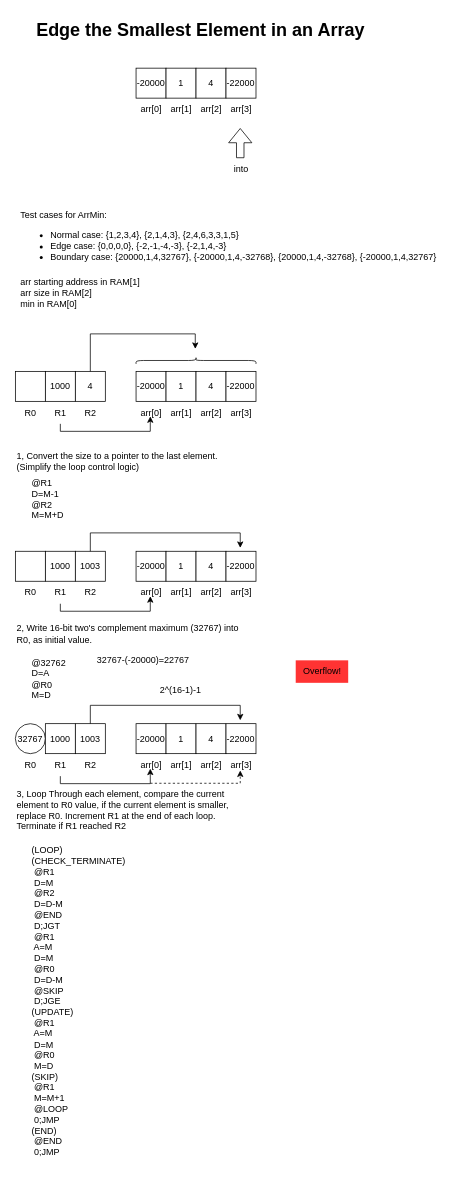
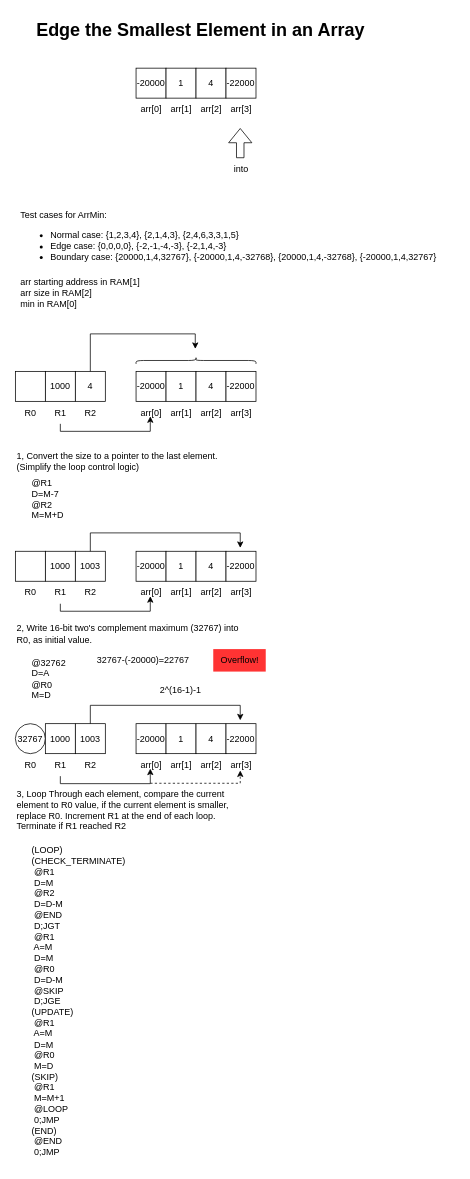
  <mxCell id="0" />
  <mxCell id="1" parent="0" />
  <mxCell id="2" value="Edge the Smallest Element in an Array&amp;nbsp;" style="text;html=1;align=center;verticalAlign=middle;resizable=0;points=[];autosize=1;strokeColor=none;fillColor=none;fontSize=24;fontStyle=1" vertex="1" parent="1"><mxGeometry x="40" y="20" width="460" height="40" as="geometry" /></mxCell>
  <mxCell id="3" value="arr[0]" style="text;html=1;align=center;verticalAlign=middle;resizable=0;points=[];autosize=1;strokeColor=none;fillColor=none;" vertex="1" parent="1"><mxGeometry x="176" y="130" width="50" height="30" as="geometry" /></mxCell>
  <mxCell id="4" value="-20000" style="whiteSpace=wrap;html=1;aspect=fixed;" vertex="1" parent="1"><mxGeometry x="181" y="90" width="40" height="40" as="geometry" /></mxCell>
  <mxCell id="5" value="1" style="whiteSpace=wrap;html=1;aspect=fixed;" vertex="1" parent="1"><mxGeometry x="221" y="90" width="40" height="40" as="geometry" /></mxCell>
  <mxCell id="6" value="4" style="whiteSpace=wrap;html=1;aspect=fixed;" vertex="1" parent="1"><mxGeometry x="261" y="90" width="40" height="40" as="geometry" /></mxCell>
  <mxCell id="7" value="-22000" style="whiteSpace=wrap;html=1;aspect=fixed;" vertex="1" parent="1"><mxGeometry x="301" y="90" width="40" height="40" as="geometry" /></mxCell>
  <mxCell id="8" value="arr[1]" style="text;html=1;align=center;verticalAlign=middle;resizable=0;points=[];autosize=1;strokeColor=none;fillColor=none;" vertex="1" parent="1"><mxGeometry x="216" y="130" width="50" height="30" as="geometry" /></mxCell>
  <mxCell id="9" value="arr[2]" style="text;html=1;align=center;verticalAlign=middle;resizable=0;points=[];autosize=1;strokeColor=none;fillColor=none;" vertex="1" parent="1"><mxGeometry x="256" y="130" width="50" height="30" as="geometry" /></mxCell>
  <mxCell id="10" value="arr[3]" style="text;html=1;align=center;verticalAlign=middle;resizable=0;points=[];autosize=1;strokeColor=none;fillColor=none;" vertex="1" parent="1"><mxGeometry x="296" y="130" width="50" height="30" as="geometry" /></mxCell>
  <mxCell id="11" value="" style="shape=flexArrow;endArrow=classic;html=1;rounded=0;" edge="1" parent="1"><mxGeometry width="50" height="50" relative="1" as="geometry"><mxPoint x="320" y="210" as="sourcePoint" /><mxPoint x="320" y="170" as="targetPoint" /></mxGeometry></mxCell>
  <mxCell id="12" value="into" style="text;html=1;align=center;verticalAlign=middle;resizable=0;points=[];autosize=1;strokeColor=none;fillColor=none;" vertex="1" parent="1"><mxGeometry x="301" y="210" width="40" height="30" as="geometry" /></mxCell>
  <mxCell id="13" value="Test cases for ArrMin:&lt;br&gt;&lt;ul&gt;&lt;li&gt;Normal case: {1,2,3,4}, {2,1,4,3}, {2,4,6,3,3,1,5}&lt;/li&gt;&lt;li&gt;Edge case: {0,0,0,0}, {-2,-1,-4,-3}, {-2,1,4,-3}&lt;/li&gt;&lt;li&gt;Boundary case: {20000,1,4,32767}, {-20000,1,4,-32768}, {20000,1,4,-32768}, {-20000,1,4,32767}&lt;/li&gt;&lt;/ul&gt;" style="text;html=1;align=left;verticalAlign=middle;resizable=0;points=[];autosize=1;strokeColor=none;fillColor=none;" vertex="1" parent="1"><mxGeometry x="25" y="270" width="580" height="100" as="geometry" /></mxCell>
  <mxCell id="14" value="arr starting address in RAM[1]&lt;br&gt;arr size in RAM[2]&lt;br&gt;min in RAM[0]" style="text;html=1;align=left;verticalAlign=middle;resizable=0;points=[];autosize=1;strokeColor=none;fillColor=none;" vertex="1" parent="1"><mxGeometry x="25" y="360" width="180" height="60" as="geometry" /></mxCell>
  <mxCell id="15" value="arr[0]" style="text;html=1;align=center;verticalAlign=middle;resizable=0;points=[];autosize=1;strokeColor=none;fillColor=none;" vertex="1" parent="1"><mxGeometry x="176" y="534.5" width="50" height="30" as="geometry" /></mxCell>
  <mxCell id="16" value="-20000" style="whiteSpace=wrap;html=1;aspect=fixed;" vertex="1" parent="1"><mxGeometry x="181" y="494.5" width="40" height="40" as="geometry" /></mxCell>
  <mxCell id="17" value="1" style="whiteSpace=wrap;html=1;aspect=fixed;" vertex="1" parent="1"><mxGeometry x="221" y="494.5" width="40" height="40" as="geometry" /></mxCell>
  <mxCell id="18" value="4" style="whiteSpace=wrap;html=1;aspect=fixed;" vertex="1" parent="1"><mxGeometry x="261" y="494.5" width="40" height="40" as="geometry" /></mxCell>
  <mxCell id="19" value="-22000" style="whiteSpace=wrap;html=1;aspect=fixed;" vertex="1" parent="1"><mxGeometry x="301" y="494.5" width="40" height="40" as="geometry" /></mxCell>
  <mxCell id="20" value="arr[1]" style="text;html=1;align=center;verticalAlign=middle;resizable=0;points=[];autosize=1;strokeColor=none;fillColor=none;" vertex="1" parent="1"><mxGeometry x="216" y="534.5" width="50" height="30" as="geometry" /></mxCell>
  <mxCell id="21" value="arr[2]" style="text;html=1;align=center;verticalAlign=middle;resizable=0;points=[];autosize=1;strokeColor=none;fillColor=none;" vertex="1" parent="1"><mxGeometry x="256" y="534.5" width="50" height="30" as="geometry" /></mxCell>
  <mxCell id="22" value="arr[3]" style="text;html=1;align=center;verticalAlign=middle;resizable=0;points=[];autosize=1;strokeColor=none;fillColor=none;" vertex="1" parent="1"><mxGeometry x="296" y="534.5" width="50" height="30" as="geometry" /></mxCell>
  <mxCell id="23" value="" style="whiteSpace=wrap;html=1;aspect=fixed;" vertex="1" parent="1"><mxGeometry x="20" y="494.5" width="40" height="40" as="geometry" /></mxCell>
  <mxCell id="24" value="1000" style="whiteSpace=wrap;html=1;aspect=fixed;" vertex="1" parent="1"><mxGeometry x="60" y="494.5" width="40" height="40" as="geometry" /></mxCell>
  <mxCell id="25" value="4" style="whiteSpace=wrap;html=1;aspect=fixed;" vertex="1" parent="1"><mxGeometry x="100" y="494.5" width="40" height="40" as="geometry" /></mxCell>
  <mxCell id="26" value="R0" style="text;html=1;align=center;verticalAlign=middle;resizable=0;points=[];autosize=1;strokeColor=none;fillColor=none;" vertex="1" parent="1"><mxGeometry x="20" y="534.5" width="40" height="30" as="geometry" /></mxCell>
  <mxCell id="27" value="R1" style="text;html=1;align=center;verticalAlign=middle;resizable=0;points=[];autosize=1;strokeColor=none;fillColor=none;" vertex="1" parent="1"><mxGeometry x="60" y="534.5" width="40" height="30" as="geometry" /></mxCell>
  <mxCell id="28" value="R2" style="text;html=1;align=center;verticalAlign=middle;resizable=0;points=[];autosize=1;strokeColor=none;fillColor=none;" vertex="1" parent="1"><mxGeometry x="100" y="534.5" width="40" height="30" as="geometry" /></mxCell>
  <mxCell id="29" value="" style="endArrow=classic;html=1;rounded=0;" edge="1" parent="1" source="27"><mxGeometry width="50" height="50" relative="1" as="geometry"><mxPoint x="120" y="554.5" as="sourcePoint" /><mxPoint x="200" y="554.5" as="targetPoint" /><Array as="points"><mxPoint x="80" y="574.5" /><mxPoint x="200" y="574.5" /></Array></mxGeometry></mxCell>
  <mxCell id="30" value="" style="shape=curlyBracket;whiteSpace=wrap;html=1;rounded=1;flipH=1;labelPosition=right;verticalLabelPosition=middle;align=left;verticalAlign=middle;rotation=-90;" vertex="1" parent="1"><mxGeometry x="256.5" y="400" width="9" height="160" as="geometry" /></mxCell>
  <mxCell id="31" value="" style="endArrow=classic;html=1;rounded=0;exitX=0.5;exitY=0;exitDx=0;exitDy=0;" edge="1" parent="1" source="25"><mxGeometry width="50" height="50" relative="1" as="geometry"><mxPoint x="190" y="564.5" as="sourcePoint" /><mxPoint x="260" y="464.5" as="targetPoint" /><Array as="points"><mxPoint x="120" y="444.5" /><mxPoint x="260" y="444.5" /></Array></mxGeometry></mxCell>
  <mxCell id="32" value="1, Convert the size to a pointer to the last element. (Simplify the loop control logic)" style="text;html=1;strokeColor=none;fillColor=none;align=left;verticalAlign=middle;whiteSpace=wrap;rounded=0;" vertex="1" parent="1"><mxGeometry x="20" y="600" width="310" height="30" as="geometry" /></mxCell>
- <mxCell id="33" value="@R1&lt;br&gt;D=M-1&lt;br&gt;@R2&lt;br&gt;M=M+D" style="text;html=1;align=left;verticalAlign=middle;resizable=0;points=[];autosize=1;strokeColor=none;fillColor=none;" vertex="1" parent="1"><mxGeometry x="40" y="630" width="70" height="70" as="geometry" /></mxCell>
+ <mxCell id="33" value="@R1&lt;br&gt;D=M-7&lt;br&gt;@R2&lt;br&gt;M=M+D" style="text;html=1;align=left;verticalAlign=middle;resizable=0;points=[];autosize=1;strokeColor=none;fillColor=none;" vertex="1" parent="1"><mxGeometry x="40" y="630" width="70" height="70" as="geometry" /></mxCell>
  <mxCell id="34" value="arr[0]" style="text;html=1;align=center;verticalAlign=middle;resizable=0;points=[];autosize=1;strokeColor=none;fillColor=none;" vertex="1" parent="1"><mxGeometry x="176" y="774.5" width="50" height="30" as="geometry" /></mxCell>
  <mxCell id="35" value="-20000" style="whiteSpace=wrap;html=1;aspect=fixed;" vertex="1" parent="1"><mxGeometry x="181" y="734.5" width="40" height="40" as="geometry" /></mxCell>
  <mxCell id="36" value="1" style="whiteSpace=wrap;html=1;aspect=fixed;" vertex="1" parent="1"><mxGeometry x="221" y="734.5" width="40" height="40" as="geometry" /></mxCell>
  <mxCell id="37" value="4" style="whiteSpace=wrap;html=1;aspect=fixed;" vertex="1" parent="1"><mxGeometry x="261" y="734.5" width="40" height="40" as="geometry" /></mxCell>
  <mxCell id="38" value="-22000" style="whiteSpace=wrap;html=1;aspect=fixed;" vertex="1" parent="1"><mxGeometry x="301" y="734.5" width="40" height="40" as="geometry" /></mxCell>
  <mxCell id="39" value="arr[1]" style="text;html=1;align=center;verticalAlign=middle;resizable=0;points=[];autosize=1;strokeColor=none;fillColor=none;" vertex="1" parent="1"><mxGeometry x="216" y="774.5" width="50" height="30" as="geometry" /></mxCell>
  <mxCell id="40" value="arr[2]" style="text;html=1;align=center;verticalAlign=middle;resizable=0;points=[];autosize=1;strokeColor=none;fillColor=none;" vertex="1" parent="1"><mxGeometry x="256" y="774.5" width="50" height="30" as="geometry" /></mxCell>
  <mxCell id="41" value="arr[3]" style="text;html=1;align=center;verticalAlign=middle;resizable=0;points=[];autosize=1;strokeColor=none;fillColor=none;" vertex="1" parent="1"><mxGeometry x="296" y="774.5" width="50" height="30" as="geometry" /></mxCell>
  <mxCell id="42" value="" style="whiteSpace=wrap;html=1;aspect=fixed;" vertex="1" parent="1"><mxGeometry x="20" y="734.5" width="40" height="40" as="geometry" /></mxCell>
  <mxCell id="43" value="1000" style="whiteSpace=wrap;html=1;aspect=fixed;" vertex="1" parent="1"><mxGeometry x="60" y="734.5" width="40" height="40" as="geometry" /></mxCell>
  <mxCell id="44" value="1003" style="whiteSpace=wrap;html=1;aspect=fixed;" vertex="1" parent="1"><mxGeometry x="100" y="734.5" width="40" height="40" as="geometry" /></mxCell>
  <mxCell id="45" value="R0" style="text;html=1;align=center;verticalAlign=middle;resizable=0;points=[];autosize=1;strokeColor=none;fillColor=none;" vertex="1" parent="1"><mxGeometry x="20" y="774.5" width="40" height="30" as="geometry" /></mxCell>
  <mxCell id="46" value="R1" style="text;html=1;align=center;verticalAlign=middle;resizable=0;points=[];autosize=1;strokeColor=none;fillColor=none;" vertex="1" parent="1"><mxGeometry x="60" y="774.5" width="40" height="30" as="geometry" /></mxCell>
  <mxCell id="47" value="R2" style="text;html=1;align=center;verticalAlign=middle;resizable=0;points=[];autosize=1;strokeColor=none;fillColor=none;" vertex="1" parent="1"><mxGeometry x="100" y="774.5" width="40" height="30" as="geometry" /></mxCell>
  <mxCell id="48" value="" style="endArrow=classic;html=1;rounded=0;" edge="1" parent="1" source="46"><mxGeometry width="50" height="50" relative="1" as="geometry"><mxPoint x="120" y="794.5" as="sourcePoint" /><mxPoint x="200" y="794.5" as="targetPoint" /><Array as="points"><mxPoint x="80" y="814.5" /><mxPoint x="200" y="814.5" /></Array></mxGeometry></mxCell>
  <mxCell id="49" value="" style="endArrow=classic;html=1;rounded=0;exitX=0.5;exitY=0;exitDx=0;exitDy=0;" edge="1" parent="1" source="44"><mxGeometry width="50" height="50" relative="1" as="geometry"><mxPoint x="190" y="804.5" as="sourcePoint" /><mxPoint x="320" y="730" as="targetPoint" /><Array as="points"><mxPoint x="120" y="710" /><mxPoint x="320" y="710" /></Array></mxGeometry></mxCell>
  <mxCell id="50" value="2, Write 16-bit two's complement maximum (32767) into R0, as initial value." style="text;html=1;strokeColor=none;fillColor=none;align=left;verticalAlign=middle;whiteSpace=wrap;rounded=0;" vertex="1" parent="1"><mxGeometry x="20" y="830" width="310" height="30" as="geometry" /></mxCell>
  <mxCell id="51" value="arr[0]" style="text;html=1;align=center;verticalAlign=middle;resizable=0;points=[];autosize=1;strokeColor=none;fillColor=none;" vertex="1" parent="1"><mxGeometry x="176" y="1004.5" width="50" height="30" as="geometry" /></mxCell>
  <mxCell id="52" value="-20000" style="whiteSpace=wrap;html=1;aspect=fixed;" vertex="1" parent="1"><mxGeometry x="181" y="964.5" width="40" height="40" as="geometry" /></mxCell>
  <mxCell id="53" value="1" style="whiteSpace=wrap;html=1;aspect=fixed;" vertex="1" parent="1"><mxGeometry x="221" y="964.5" width="40" height="40" as="geometry" /></mxCell>
  <mxCell id="54" value="4" style="whiteSpace=wrap;html=1;aspect=fixed;" vertex="1" parent="1"><mxGeometry x="261" y="964.5" width="40" height="40" as="geometry" /></mxCell>
  <mxCell id="55" value="-22000" style="whiteSpace=wrap;html=1;aspect=fixed;" vertex="1" parent="1"><mxGeometry x="301" y="964.5" width="40" height="40" as="geometry" /></mxCell>
  <mxCell id="56" value="arr[1]" style="text;html=1;align=center;verticalAlign=middle;resizable=0;points=[];autosize=1;strokeColor=none;fillColor=none;" vertex="1" parent="1"><mxGeometry x="216" y="1004.5" width="50" height="30" as="geometry" /></mxCell>
  <mxCell id="57" value="arr[2]" style="text;html=1;align=center;verticalAlign=middle;resizable=0;points=[];autosize=1;strokeColor=none;fillColor=none;" vertex="1" parent="1"><mxGeometry x="256" y="1004.5" width="50" height="30" as="geometry" /></mxCell>
  <mxCell id="58" value="arr[3]" style="text;html=1;align=center;verticalAlign=middle;resizable=0;points=[];autosize=1;strokeColor=none;fillColor=none;" vertex="1" parent="1"><mxGeometry x="296" y="1004.5" width="50" height="30" as="geometry" /></mxCell>
  <mxCell id="59" value="32767" style="ellipse;whiteSpace=wrap;html=1;aspect=fixed;" vertex="1" parent="1"><mxGeometry x="20" y="964.5" width="40" height="40" as="geometry" /></mxCell>
  <mxCell id="60" value="1000" style="whiteSpace=wrap;html=1;aspect=fixed;" vertex="1" parent="1"><mxGeometry x="60" y="964.5" width="40" height="40" as="geometry" /></mxCell>
  <mxCell id="61" value="1003" style="whiteSpace=wrap;html=1;aspect=fixed;" vertex="1" parent="1"><mxGeometry x="100" y="964.5" width="40" height="40" as="geometry" /></mxCell>
  <mxCell id="62" value="R0" style="text;html=1;align=center;verticalAlign=middle;resizable=0;points=[];autosize=1;strokeColor=none;fillColor=none;" vertex="1" parent="1"><mxGeometry x="20" y="1004.5" width="40" height="30" as="geometry" /></mxCell>
  <mxCell id="63" value="R1" style="text;html=1;align=center;verticalAlign=middle;resizable=0;points=[];autosize=1;strokeColor=none;fillColor=none;" vertex="1" parent="1"><mxGeometry x="60" y="1004.5" width="40" height="30" as="geometry" /></mxCell>
  <mxCell id="64" value="R2" style="text;html=1;align=center;verticalAlign=middle;resizable=0;points=[];autosize=1;strokeColor=none;fillColor=none;" vertex="1" parent="1"><mxGeometry x="100" y="1004.5" width="40" height="30" as="geometry" /></mxCell>
  <mxCell id="65" value="" style="endArrow=classic;html=1;rounded=0;" edge="1" parent="1" source="63"><mxGeometry width="50" height="50" relative="1" as="geometry"><mxPoint x="120" y="1024.5" as="sourcePoint" /><mxPoint x="200" y="1024.5" as="targetPoint" /><Array as="points"><mxPoint x="80" y="1044.5" /><mxPoint x="200" y="1044.5" /></Array></mxGeometry></mxCell>
  <mxCell id="66" value="" style="endArrow=classic;html=1;rounded=0;exitX=0.5;exitY=0;exitDx=0;exitDy=0;" edge="1" parent="1" source="61"><mxGeometry width="50" height="50" relative="1" as="geometry"><mxPoint x="190" y="1034.5" as="sourcePoint" /><mxPoint x="320" y="960" as="targetPoint" /><Array as="points"><mxPoint x="120" y="940" /><mxPoint x="320" y="940" /></Array></mxGeometry></mxCell>
  <mxCell id="67" value="@32762&lt;br&gt;D=A&lt;br&gt;@R0&lt;br&gt;M=D" style="text;html=1;align=left;verticalAlign=middle;resizable=0;points=[];autosize=1;strokeColor=none;fillColor=none;" vertex="1" parent="1"><mxGeometry x="40" y="870" width="70" height="70" as="geometry" /></mxCell>
  <mxCell id="68" value="3, Loop Through each element, compare the current element to R0 value, if the current element is smaller, replace R0. Increment R1 at the end of each loop. Terminate if R1 reached R2" style="text;html=1;strokeColor=none;fillColor=none;align=left;verticalAlign=middle;whiteSpace=wrap;rounded=0;" vertex="1" parent="1"><mxGeometry x="20" y="1060" width="310" height="40" as="geometry" /></mxCell>
  <mxCell id="69" value="(LOOP)&lt;br&gt;(CHECK_TERMINATE)&lt;br&gt;&lt;span style=&quot;white-space: pre;&quot;&gt; &lt;/span&gt;@R1&lt;br&gt;&lt;span style=&quot;white-space: pre;&quot;&gt; &lt;/span&gt;D=M&lt;br&gt;&lt;span style=&quot;white-space: pre;&quot;&gt; &lt;/span&gt;@R2&lt;br&gt;&lt;span style=&quot;white-space: pre;&quot;&gt; &lt;/span&gt;D=D-M&lt;br&gt;&lt;span style=&quot;white-space: pre;&quot;&gt; &lt;/span&gt;@END&lt;br&gt;&lt;span style=&quot;white-space: pre;&quot;&gt; &lt;/span&gt;D;JGT&lt;br&gt;&lt;span style=&quot;white-space: pre;&quot;&gt; &lt;/span&gt;@R1&lt;br&gt;&lt;span style=&quot;white-space: pre;&quot;&gt; &lt;/span&gt;A=M&lt;br&gt;&lt;span style=&quot;white-space: pre;&quot;&gt; &lt;/span&gt;D=M&lt;br&gt;&lt;span style=&quot;white-space: pre;&quot;&gt; &lt;/span&gt;@R0&lt;br&gt;&lt;span style=&quot;white-space: pre;&quot;&gt; &lt;/span&gt;D=D-M&lt;br&gt;&lt;span style=&quot;white-space: pre;&quot;&gt; &lt;/span&gt;@SKIP&lt;br&gt;&lt;span style=&quot;white-space: pre;&quot;&gt; &lt;/span&gt;D;JGE&lt;br&gt;(UPDATE)&lt;br&gt;&lt;span style=&quot;white-space: pre;&quot;&gt; &lt;/span&gt;@R1&lt;br&gt;&lt;span style=&quot;white-space: pre;&quot;&gt; &lt;/span&gt;A=M&lt;br&gt;&lt;span style=&quot;white-space: pre;&quot;&gt; &lt;/span&gt;D=M&lt;br&gt;&lt;span style=&quot;white-space: pre;&quot;&gt; &lt;/span&gt;@R0&lt;br&gt;&lt;span style=&quot;white-space: pre;&quot;&gt; &lt;/span&gt;M=D&lt;br&gt;(SKIP)&lt;br&gt;&lt;span style=&quot;white-space: pre;&quot;&gt; &lt;/span&gt;@R1&lt;br&gt;&lt;span style=&quot;white-space: pre;&quot;&gt; &lt;/span&gt;M=M+1&lt;br&gt;&lt;span style=&quot;white-space: pre;&quot;&gt; &lt;/span&gt;@LOOP&lt;br&gt;&lt;span style=&quot;white-space: pre;&quot;&gt; &lt;/span&gt;0;JMP&lt;br&gt;(END)&lt;br&gt;&lt;span style=&quot;white-space: pre;&quot;&gt; &lt;/span&gt;@END&lt;br&gt;&lt;span style=&quot;white-space: pre;&quot;&gt; &lt;/span&gt;0;JMP" style="text;html=1;align=left;verticalAlign=middle;resizable=0;points=[];autosize=1;strokeColor=none;fillColor=none;" vertex="1" parent="1"><mxGeometry x="40" y="1120" width="150" height="430" as="geometry" /></mxCell>
  <mxCell id="70" value="" style="endArrow=classic;html=1;rounded=0;dashed=1;" edge="1" parent="1"><mxGeometry width="50" height="50" relative="1" as="geometry"><mxPoint x="200" y="1044" as="sourcePoint" /><mxPoint x="320" y="1027" as="targetPoint" /><Array as="points"><mxPoint x="320" y="1044" /></Array></mxGeometry></mxCell>
  <mxCell id="71" value="32767-(-20000)=22767" style="text;html=1;align=center;verticalAlign=middle;resizable=0;points=[];autosize=1;strokeColor=none;fillColor=none;" vertex="1" parent="1"><mxGeometry x="115" y="865" width="150" height="30" as="geometry" /></mxCell>
  <mxCell id="72" value="2^(16-1)-1" style="text;html=1;align=center;verticalAlign=middle;resizable=0;points=[];autosize=1;strokeColor=none;fillColor=none;" vertex="1" parent="1"><mxGeometry x="200" y="905" width="80" height="30" as="geometry" /></mxCell>
- <mxCell id="73" value="Overflow!" style="text;html=1;align=center;verticalAlign=middle;resizable=0;points=[];autosize=1;strokeColor=none;fillColor=#FF3333;" vertex="1" parent="1"><mxGeometry x="394" y="880" width="70" height="30" as="geometry" /></mxCell>
+ <mxCell id="73" value="Overflow!" style="text;html=1;align=center;verticalAlign=middle;resizable=0;points=[];autosize=1;strokeColor=none;fillColor=#FF3333;" vertex="1" parent="1"><mxGeometry x="284" y="865" width="70" height="30" as="geometry" /></mxCell>
